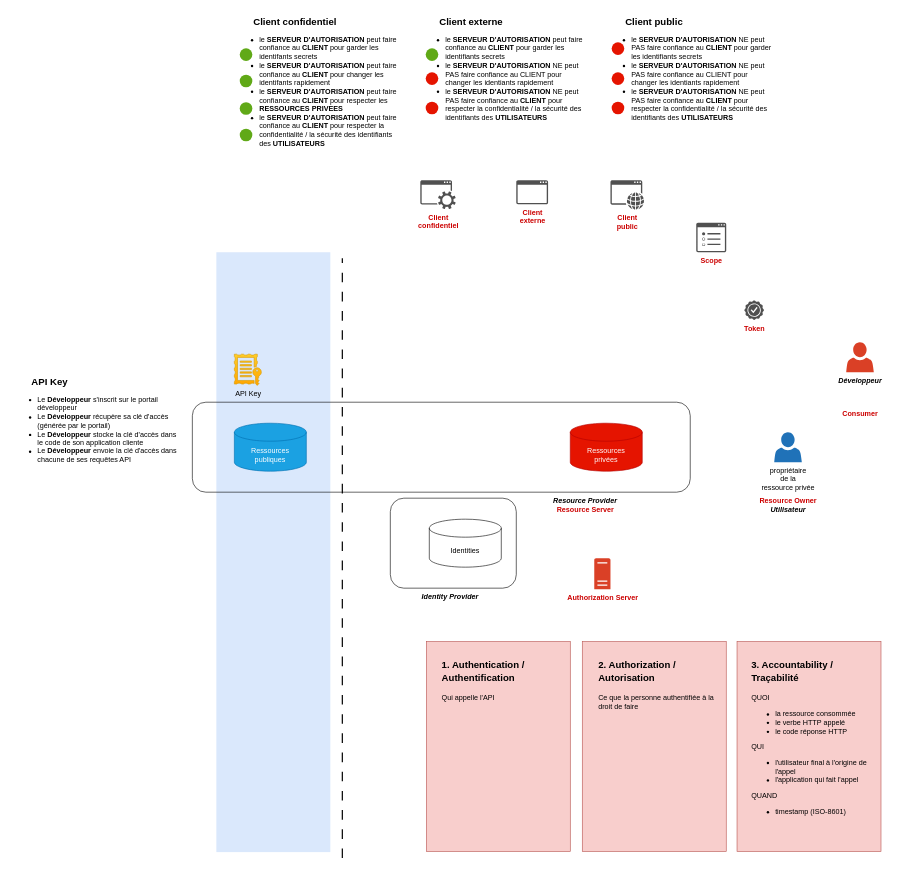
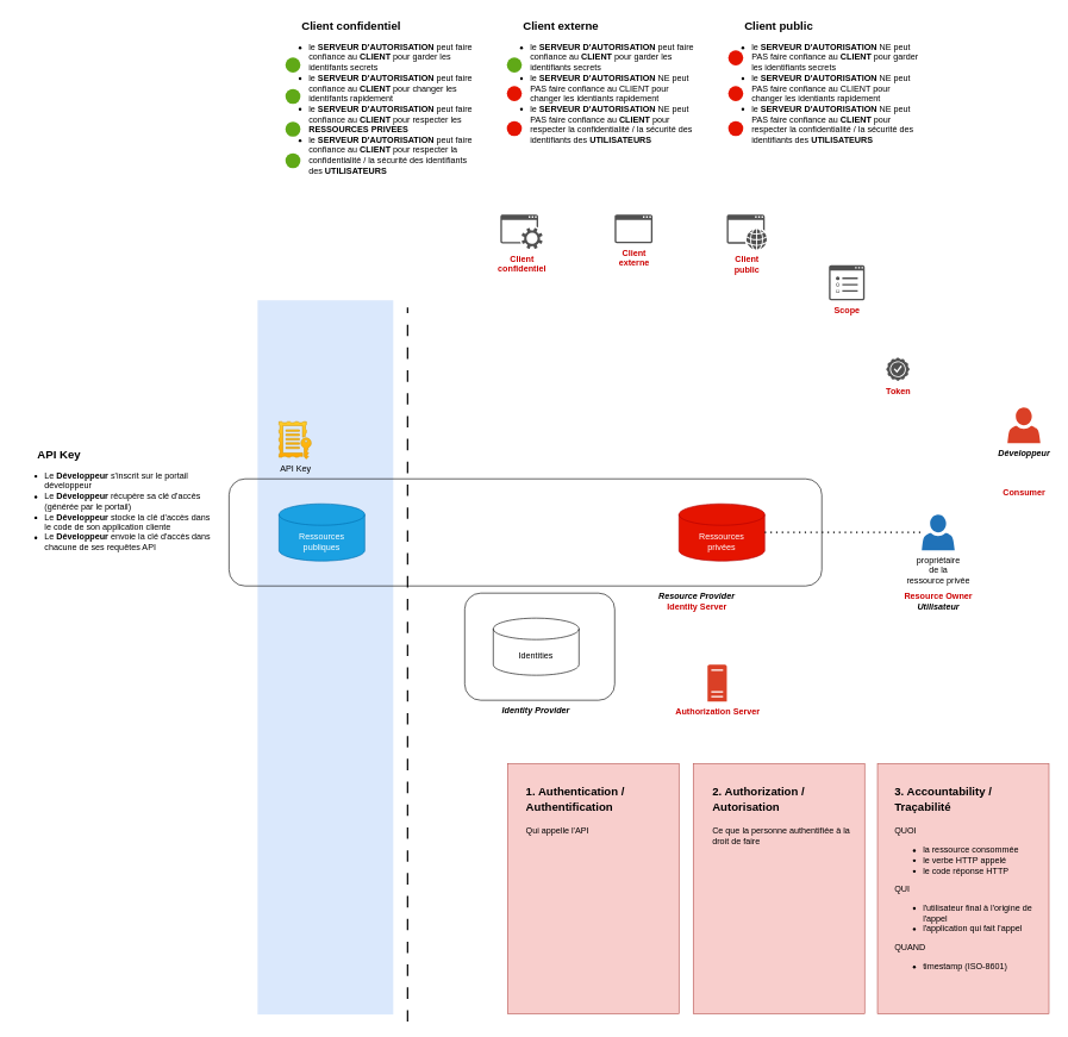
  <mxCell id="0" />
  <mxCell id="1" parent="0" />
  <mxCell id="2" value="" style="rounded=0;whiteSpace=wrap;html=1;fillColor=#dae8fc;strokeColor=none;" vertex="1" parent="1"><mxGeometry x="360" y="420" width="190" height="1000" as="geometry" /></mxCell>
  <mxCell id="3" value="" style="rounded=1;whiteSpace=wrap;html=1;" vertex="1" parent="1"><mxGeometry x="650" y="830" width="210" height="150" as="geometry" /></mxCell>
  <mxCell id="4" value="" style="rounded=1;whiteSpace=wrap;html=1;fillColor=none;" vertex="1" parent="1"><mxGeometry x="320" y="670" width="830" height="150" as="geometry" /></mxCell>
  <mxCell id="5" value="&lt;div&gt;Ressources&lt;/div&gt;&lt;div&gt;publiques&lt;br&gt;&lt;/div&gt;" style="shape=cylinder3;whiteSpace=wrap;html=1;boundedLbl=1;backgroundOutline=1;size=15;fillColor=#1ba1e2;strokeColor=#006EAF;fontColor=#ffffff;" vertex="1" parent="1"><mxGeometry x="390" y="705" width="120" height="80" as="geometry" /></mxCell>
  <mxCell id="6" value="&lt;div&gt;Ressources&lt;/div&gt;&lt;div&gt;privées&lt;br&gt;&lt;/div&gt;" style="shape=cylinder3;whiteSpace=wrap;html=1;boundedLbl=1;backgroundOutline=1;size=15;fillColor=#e51400;fontColor=#ffffff;strokeColor=#B20000;" vertex="1" parent="1"><mxGeometry x="950" y="705" width="120" height="80" as="geometry" /></mxCell>
  <mxCell id="7" value="&lt;div&gt;propriétaire&lt;/div&gt;&lt;div&gt;de la&lt;/div&gt;&lt;div&gt;ressource privée&lt;br&gt;&lt;/div&gt;" style="sketch=0;pointerEvents=1;shadow=0;dashed=0;html=1;strokeColor=none;fillColor=#2072B8;labelPosition=center;verticalLabelPosition=bottom;verticalAlign=top;outlineConnect=0;align=center;shape=mxgraph.office.users.user;" vertex="1" parent="1"><mxGeometry x="1290" y="720" width="46" height="50" as="geometry" /></mxCell>
+ <mxCell id="8" value="" style="endArrow=none;dashed=1;html=1;dashPattern=1 3;strokeWidth=2;rounded=0;" edge="1" parent="1" source="6" target="7"><mxGeometry width="50" height="50" relative="1" as="geometry"><mxPoint x="870" y="670" as="sourcePoint" /><mxPoint x="920" y="620" as="targetPoint" /></mxGeometry></mxCell>
  <mxCell id="9" value="" style="group" vertex="1" connectable="0" parent="1"><mxGeometry x="710" y="1069" width="758" height="350" as="geometry" /></mxCell>
  <mxCell id="10" value="" style="group" vertex="1" connectable="0" parent="9"><mxGeometry x="260" width="240" height="350" as="geometry" /></mxCell>
  <mxCell id="11" value="" style="rounded=0;whiteSpace=wrap;html=1;fillColor=#f8cecc;strokeColor=#b85450;" vertex="1" parent="10"><mxGeometry width="240" height="350" as="geometry" /></mxCell>
  <mxCell id="12" value="&lt;h1 style=&quot;margin-top: 0px; line-height: 80%;&quot;&gt;&lt;font style=&quot;font-size: 16px;&quot;&gt;2. Authorization / Autorisation&lt;/font&gt;&lt;br&gt;&lt;/h1&gt;&lt;p&gt;Ce que la personne authentifiée à la droit de faire&lt;br&gt;&lt;/p&gt;" style="text;html=1;whiteSpace=wrap;overflow=hidden;rounded=0;" vertex="1" parent="10"><mxGeometry x="25" y="20" width="200" height="120" as="geometry" /></mxCell>
  <mxCell id="13" value="" style="group" vertex="1" connectable="0" parent="9"><mxGeometry x="518" width="240" height="350" as="geometry" /></mxCell>
  <mxCell id="14" value="" style="rounded=0;whiteSpace=wrap;html=1;fillColor=#f8cecc;strokeColor=#b85450;" vertex="1" parent="13"><mxGeometry width="240" height="350" as="geometry" /></mxCell>
  <mxCell id="15" value="&lt;h1 style=&quot;margin-top: 0px; line-height: 80%;&quot;&gt;&lt;font style=&quot;font-size: 16px;&quot;&gt;3. Accountability / Traçabilité&lt;/font&gt;&lt;br&gt;&lt;/h1&gt;&lt;p&gt;QUOI&lt;/p&gt;&lt;ul&gt;&lt;li&gt;la ressource consommée&lt;/li&gt;&lt;li&gt;le verbe HTTP appelé&lt;/li&gt;&lt;li&gt;le code réponse HTTP&lt;/li&gt;&lt;/ul&gt;&lt;div&gt;QUI&lt;/div&gt;&lt;div&gt;&lt;ul&gt;&lt;li&gt;l'utilisateur final à l'origine de l'appel&lt;/li&gt;&lt;li&gt;l'application qui fait l'appel&lt;/li&gt;&lt;/ul&gt;&lt;div&gt;QUAND&lt;/div&gt;&lt;div&gt;&lt;ul&gt;&lt;li&gt;timestamp (ISO-8601)&lt;br&gt;&lt;/li&gt;&lt;/ul&gt;&lt;/div&gt;&lt;/div&gt;" style="text;html=1;whiteSpace=wrap;overflow=hidden;rounded=0;" vertex="1" parent="13"><mxGeometry x="22" y="20" width="200" height="320" as="geometry" /></mxCell>
  <mxCell id="16" value="" style="group" vertex="1" connectable="0" parent="9"><mxGeometry width="240" height="350" as="geometry" /></mxCell>
  <mxCell id="17" value="" style="rounded=0;whiteSpace=wrap;html=1;fillColor=#f8cecc;strokeColor=#b85450;" vertex="1" parent="16"><mxGeometry width="240" height="350" as="geometry" /></mxCell>
  <mxCell id="18" value="&lt;h1 style=&quot;margin-top: 0px; line-height: 80%;&quot;&gt;&lt;font style=&quot;font-size: 16px;&quot;&gt;1. Authentication / Authentification&lt;/font&gt;&lt;br&gt;&lt;/h1&gt;&lt;p&gt;Qui appelle l'API&lt;br&gt;&lt;/p&gt;" style="text;html=1;whiteSpace=wrap;overflow=hidden;rounded=0;" vertex="1" parent="16"><mxGeometry x="24" y="20" width="200" height="110" as="geometry" /></mxCell>
  <mxCell id="19" value="Resource Provider" style="text;html=1;align=center;verticalAlign=middle;whiteSpace=wrap;rounded=0;fontStyle=3" vertex="1" parent="1"><mxGeometry x="870" y="820" width="210" height="30" as="geometry" /></mxCell>
  <mxCell id="20" value="Développeur" style="sketch=0;pointerEvents=1;shadow=0;dashed=0;html=1;strokeColor=none;labelPosition=center;verticalLabelPosition=bottom;verticalAlign=top;outlineConnect=0;align=center;shape=mxgraph.office.users.user;fillColor=#DA4026;fontStyle=3" vertex="1" parent="1"><mxGeometry x="1410" y="570" width="46" height="50" as="geometry" /></mxCell>
- <mxCell id="21" value="Identities" style="shape=cylinder3;whiteSpace=wrap;html=1;boundedLbl=1;backgroundOutline=1;size=15;" vertex="1" parent="1"><mxGeometry x="715" y="865" width="120" height="80" as="geometry" /></mxCell>
+ <mxCell id="21" value="Identities" style="shape=cylinder3;whiteSpace=wrap;html=1;boundedLbl=1;backgroundOutline=1;size=15;" vertex="1" parent="1"><mxGeometry x="690" y="865" width="120" height="80" as="geometry" /></mxCell>
  <mxCell id="22" value="Identity Provider" style="text;html=1;align=center;verticalAlign=middle;whiteSpace=wrap;rounded=0;fontStyle=3" vertex="1" parent="1"><mxGeometry x="670" y="980" width="160" height="30" as="geometry" /></mxCell>
  <mxCell id="23" value="" style="endArrow=none;dashed=1;html=1;rounded=0;strokeWidth=2;dashPattern=8 8;" edge="1" parent="1"><mxGeometry width="50" height="50" relative="1" as="geometry"><mxPoint x="570" y="1430" as="sourcePoint" /><mxPoint x="570" y="430" as="targetPoint" /></mxGeometry></mxCell>
  <mxCell id="24" value="API Key" style="sketch=0;pointerEvents=1;shadow=0;dashed=0;html=1;strokeColor=#d79b00;fillColor=#ffcd28;labelPosition=center;verticalLabelPosition=bottom;verticalAlign=top;outlineConnect=0;align=center;shape=mxgraph.office.concepts.license;gradientColor=#ffa500;" vertex="1" parent="1"><mxGeometry x="390" y="590" width="45" height="52" as="geometry" /></mxCell>
  <mxCell id="25" value="" style="group" vertex="1" connectable="0" parent="1"><mxGeometry x="20" y="620" width="280" height="170" as="geometry" /></mxCell>
  <mxCell id="26" value="API Key" style="text;html=1;align=left;verticalAlign=middle;whiteSpace=wrap;rounded=0;fontSize=16;fontStyle=1" vertex="1" parent="25"><mxGeometry x="30" width="110" height="30" as="geometry" /></mxCell>
  <mxCell id="27" value="&lt;ul&gt;&lt;li&gt;Le &lt;b&gt;Développeur&lt;/b&gt; s'inscrit sur le portail développeur&lt;/li&gt;&lt;li&gt;Le &lt;b&gt;Développeur&lt;/b&gt; récupère sa clé d'accès (générée par le portail)&lt;/li&gt;&lt;li&gt;Le &lt;b&gt;Développeur&lt;/b&gt; stocke la clé d'accès dans le code de son application cliente&lt;/li&gt;&lt;li&gt;Le &lt;b&gt;Développeur&lt;/b&gt; envoie la clé d'accès dans chacune de ses requêtes API&lt;br&gt;&lt;/li&gt;&lt;/ul&gt;" style="text;html=1;align=left;verticalAlign=top;whiteSpace=wrap;rounded=0;" vertex="1" parent="25"><mxGeometry y="20" width="280" height="150" as="geometry" /></mxCell>
  <mxCell id="28" value="&lt;b&gt;&lt;font color=&quot;#cc0000&quot;&gt;Resource Owner&lt;br&gt;&lt;/font&gt;&lt;/b&gt;" style="text;html=1;align=center;verticalAlign=middle;resizable=0;points=[];autosize=1;strokeColor=none;fillColor=none;" vertex="1" parent="1"><mxGeometry x="1253" y="820" width="120" height="30" as="geometry" /></mxCell>
- <mxCell id="29" value="&lt;b&gt;&lt;font color=&quot;#cc0000&quot;&gt;Resource Server&lt;br&gt;&lt;/font&gt;&lt;/b&gt;" style="text;html=1;align=center;verticalAlign=middle;resizable=0;points=[];autosize=1;strokeColor=none;fillColor=none;" vertex="1" parent="1"><mxGeometry x="915" y="835" width="120" height="30" as="geometry" /></mxCell>
+ <mxCell id="29" value="&lt;b&gt;&lt;font color=&quot;#cc0000&quot;&gt;Identity Server&lt;br&gt;&lt;/font&gt;&lt;/b&gt;" style="text;html=1;align=center;verticalAlign=middle;resizable=0;points=[];autosize=1;strokeColor=none;fillColor=none;" vertex="1" parent="1"><mxGeometry x="915" y="835" width="120" height="30" as="geometry" /></mxCell>
  <mxCell id="30" value="&lt;b&gt;&lt;font color=&quot;#cc0000&quot;&gt;Consumer&lt;/font&gt;&lt;/b&gt;" style="text;html=1;align=center;verticalAlign=middle;resizable=0;points=[];autosize=1;strokeColor=none;fillColor=none;" vertex="1" parent="1"><mxGeometry x="1393" y="675" width="80" height="30" as="geometry" /></mxCell>
  <mxCell id="31" value="Authorization Server" style="sketch=0;pointerEvents=1;shadow=0;dashed=0;html=1;strokeColor=none;labelPosition=center;verticalLabelPosition=bottom;verticalAlign=top;outlineConnect=0;align=center;shape=mxgraph.office.servers.server_generic;fillColor=#DA4026;fontStyle=1;fontColor=#CC0000;" vertex="1" parent="1"><mxGeometry x="990" y="930" width="27" height="52" as="geometry" /></mxCell>
  <mxCell id="32" value="&lt;b&gt;&lt;i&gt;Utilisateur&lt;/i&gt;&lt;/b&gt;" style="text;html=1;align=center;verticalAlign=middle;resizable=0;points=[];autosize=1;strokeColor=none;fillColor=none;" vertex="1" parent="1"><mxGeometry x="1273" y="835" width="80" height="30" as="geometry" /></mxCell>
  <mxCell id="33" value="Token" style="sketch=0;pointerEvents=1;shadow=0;dashed=0;html=1;strokeColor=none;fillColor=#505050;labelPosition=center;verticalLabelPosition=bottom;verticalAlign=top;outlineConnect=0;align=center;shape=mxgraph.office.concepts.best_practices;aspect=fixed;fontStyle=1;fontColor=#CC0000;" vertex="1" parent="1"><mxGeometry x="1240" y="500" width="33" height="33" as="geometry" /></mxCell>
  <mxCell id="34" value="Scope" style="sketch=0;pointerEvents=1;shadow=0;dashed=0;html=1;strokeColor=none;fillColor=#505050;labelPosition=center;verticalLabelPosition=bottom;verticalAlign=top;outlineConnect=0;align=center;shape=mxgraph.office.concepts.properties;fontStyle=1;fontColor=#CC0000;" vertex="1" parent="1"><mxGeometry x="1160" y="371" width="50" height="49" as="geometry" /></mxCell>
  <mxCell id="35" value="&lt;div&gt;Client&lt;/div&gt;&lt;div&gt;externe&lt;br&gt;&lt;/div&gt;" style="sketch=0;pointerEvents=1;shadow=0;dashed=0;html=1;strokeColor=none;fillColor=#505050;labelPosition=center;verticalLabelPosition=bottom;verticalAlign=top;outlineConnect=0;align=center;shape=mxgraph.office.concepts.application_generic;fontStyle=1;fontColor=#CC0000;" vertex="1" parent="1"><mxGeometry x="860" y="300" width="53" height="40" as="geometry" /></mxCell>
  <mxCell id="36" value="&lt;div&gt;Client&lt;/div&gt;&lt;div&gt;public&lt;br&gt;&lt;/div&gt;" style="sketch=0;pointerEvents=1;shadow=0;dashed=0;html=1;strokeColor=none;fillColor=#505050;labelPosition=center;verticalLabelPosition=bottom;verticalAlign=top;outlineConnect=0;align=center;shape=mxgraph.office.concepts.application_web;fontColor=#CC0000;fontStyle=1" vertex="1" parent="1"><mxGeometry x="1017" y="300" width="56" height="49" as="geometry" /></mxCell>
  <mxCell id="37" value="&lt;div&gt;Client&lt;/div&gt;&lt;div&gt;confidentiel&lt;br&gt;&lt;/div&gt;" style="sketch=0;pointerEvents=1;shadow=0;dashed=0;html=1;strokeColor=none;fillColor=#505050;labelPosition=center;verticalLabelPosition=bottom;verticalAlign=top;outlineConnect=0;align=center;shape=mxgraph.office.concepts.service_application;fontColor=#CC0000;fontStyle=1" vertex="1" parent="1"><mxGeometry x="700" y="300" width="59" height="48" as="geometry" /></mxCell>
  <mxCell id="38" value="" style="group" vertex="1" connectable="0" parent="1"><mxGeometry x="390" y="20" width="280" height="171" as="geometry" /></mxCell>
  <mxCell id="39" value="Client confidentiel" style="text;html=1;align=left;verticalAlign=middle;whiteSpace=wrap;rounded=0;fontSize=16;fontStyle=1" vertex="1" parent="38"><mxGeometry x="30" width="180" height="30" as="geometry" /></mxCell>
  <mxCell id="40" value="&lt;ul&gt;&lt;li&gt;le &lt;b&gt;SERVEUR D'AUTORISATION&lt;/b&gt; peut faire confiance au &lt;b&gt;CLIENT&lt;/b&gt; pour garder les identifants secrets&lt;/li&gt;&lt;li&gt;le &lt;b&gt;SERVEUR D'AUTORISATION&lt;/b&gt; peut faire confiance au &lt;b&gt;CLIENT&lt;/b&gt; pour changer les identifants rapidement&lt;br&gt;&lt;/li&gt;&lt;li&gt;le &lt;b&gt;SERVEUR D'AUTORISATION&lt;/b&gt; peut faire confiance au &lt;b&gt;CLIENT&lt;/b&gt; pour respecter les &lt;b&gt;RESSOURCES PRIVEES&lt;/b&gt;&lt;br&gt;&lt;/li&gt;&lt;li&gt;le &lt;b&gt;SERVEUR D'AUTORISATION&lt;/b&gt; peut faire confiance au &lt;b&gt;CLIENT&lt;/b&gt; pour respecter la confidentialité / la sécurité des identifiants des &lt;b&gt;UTILISATEURS&lt;/b&gt;&lt;br&gt;&lt;/li&gt;&lt;/ul&gt;" style="text;html=1;align=left;verticalAlign=top;whiteSpace=wrap;rounded=0;" vertex="1" parent="38"><mxGeometry y="20" width="280" height="150" as="geometry" /></mxCell>
  <mxCell id="41" value="" style="ellipse;whiteSpace=wrap;html=1;aspect=fixed;fillColor=#60a917;fontColor=#ffffff;strokeColor=none;" vertex="1" parent="38"><mxGeometry x="9" y="60" width="21" height="21" as="geometry" /></mxCell>
  <mxCell id="42" value="" style="ellipse;whiteSpace=wrap;html=1;aspect=fixed;fillColor=#60a917;fontColor=#ffffff;strokeColor=none;" vertex="1" parent="38"><mxGeometry x="9" y="194" width="21" height="21" as="geometry" /></mxCell>
  <mxCell id="43" value="" style="ellipse;whiteSpace=wrap;html=1;aspect=fixed;fillColor=#60a917;fontColor=#ffffff;strokeColor=none;" vertex="1" parent="38"><mxGeometry x="9" y="104" width="21" height="21" as="geometry" /></mxCell>
  <mxCell id="44" value="" style="ellipse;whiteSpace=wrap;html=1;aspect=fixed;fillColor=#60a917;fontColor=#ffffff;strokeColor=none;" vertex="1" parent="38"><mxGeometry x="9" y="150" width="21" height="21" as="geometry" /></mxCell>
  <mxCell id="45" value="" style="group" vertex="1" connectable="0" parent="1"><mxGeometry x="700" y="20" width="280" height="170" as="geometry" /></mxCell>
  <mxCell id="46" value="Client externe" style="text;html=1;align=left;verticalAlign=middle;whiteSpace=wrap;rounded=0;fontSize=16;fontStyle=1" vertex="1" parent="45"><mxGeometry x="30" width="180" height="30" as="geometry" /></mxCell>
  <mxCell id="47" value="&lt;ul&gt;&lt;li&gt;le &lt;b&gt;SERVEUR D'AUTORISATION&lt;/b&gt; peut faire confiance au &lt;b&gt;CLIENT&lt;/b&gt; pour garder les identifiants secrets&lt;br&gt;&lt;/li&gt;&lt;li&gt;le &lt;b&gt;SERVEUR D'AUTORISATION&lt;/b&gt; NE peut PAS faire confiance au CLIENT pour changer les identiants rapidement&lt;br&gt;&lt;/li&gt;&lt;li&gt;le &lt;b&gt;SERVEUR D'AUTORISATION&lt;/b&gt; NE peut PAS faire confiance au &lt;b&gt;CLIENT&lt;/b&gt; pour respecter la confidentialité / la sécurité des identifiants des &lt;b&gt;UTILISATEURS&lt;/b&gt;&lt;br&gt;&lt;/li&gt;&lt;/ul&gt;" style="text;html=1;align=left;verticalAlign=top;whiteSpace=wrap;rounded=0;" vertex="1" parent="45"><mxGeometry y="20" width="280" height="150" as="geometry" /></mxCell>
  <mxCell id="48" value="" style="ellipse;whiteSpace=wrap;html=1;aspect=fixed;fillColor=#e51400;fontColor=#ffffff;strokeColor=none;" vertex="1" parent="45"><mxGeometry x="9" y="100" width="21" height="21" as="geometry" /></mxCell>
  <mxCell id="49" value="" style="ellipse;whiteSpace=wrap;html=1;aspect=fixed;fillColor=#e51400;fontColor=#ffffff;strokeColor=none;" vertex="1" parent="45"><mxGeometry x="9" y="149" width="21" height="21" as="geometry" /></mxCell>
  <mxCell id="50" value="" style="ellipse;whiteSpace=wrap;html=1;aspect=fixed;fillColor=#60a917;fontColor=#ffffff;strokeColor=none;" vertex="1" parent="45"><mxGeometry x="9" y="60" width="21" height="21" as="geometry" /></mxCell>
  <mxCell id="51" value="" style="group" vertex="1" connectable="0" parent="1"><mxGeometry x="1010" y="20" width="280" height="170" as="geometry" /></mxCell>
  <mxCell id="52" value="Client public" style="text;html=1;align=left;verticalAlign=middle;whiteSpace=wrap;rounded=0;fontSize=16;fontStyle=1" vertex="1" parent="51"><mxGeometry x="30" width="180" height="30" as="geometry" /></mxCell>
  <mxCell id="53" value="&lt;ul&gt;&lt;li&gt;le &lt;b&gt;SERVEUR D'AUTORISATION&lt;/b&gt; NE peut PAS faire confiance au &lt;b&gt;CLIENT&lt;/b&gt; pour garder les identifiants secrets&lt;br&gt;&lt;/li&gt;&lt;li&gt;le &lt;b&gt;SERVEUR D'AUTORISATION&lt;/b&gt; NE peut PAS faire confiance au CLIENT pour changer les identiants rapidement&lt;br&gt;&lt;/li&gt;&lt;li&gt;le &lt;b&gt;SERVEUR D'AUTORISATION&lt;/b&gt; NE peut PAS faire confiance au &lt;b&gt;CLIENT&lt;/b&gt; pour respecter la confidentialité / la sécurité des identifiants des &lt;b&gt;UTILISATEURS&lt;/b&gt;&lt;br&gt;&lt;/li&gt;&lt;/ul&gt;" style="text;html=1;align=left;verticalAlign=top;whiteSpace=wrap;rounded=0;" vertex="1" parent="51"><mxGeometry y="20" width="280" height="150" as="geometry" /></mxCell>
  <mxCell id="54" value="" style="ellipse;whiteSpace=wrap;html=1;aspect=fixed;fillColor=#e51400;fontColor=#ffffff;strokeColor=none;" vertex="1" parent="51"><mxGeometry x="9" y="50" width="21" height="21" as="geometry" /></mxCell>
  <mxCell id="55" value="" style="ellipse;whiteSpace=wrap;html=1;aspect=fixed;fillColor=#e51400;fontColor=#ffffff;strokeColor=none;" vertex="1" parent="51"><mxGeometry x="9" y="100" width="21" height="21" as="geometry" /></mxCell>
  <mxCell id="56" value="" style="ellipse;whiteSpace=wrap;html=1;aspect=fixed;fillColor=#e51400;fontColor=#ffffff;strokeColor=none;" vertex="1" parent="51"><mxGeometry x="9" y="149" width="21" height="21" as="geometry" /></mxCell>
